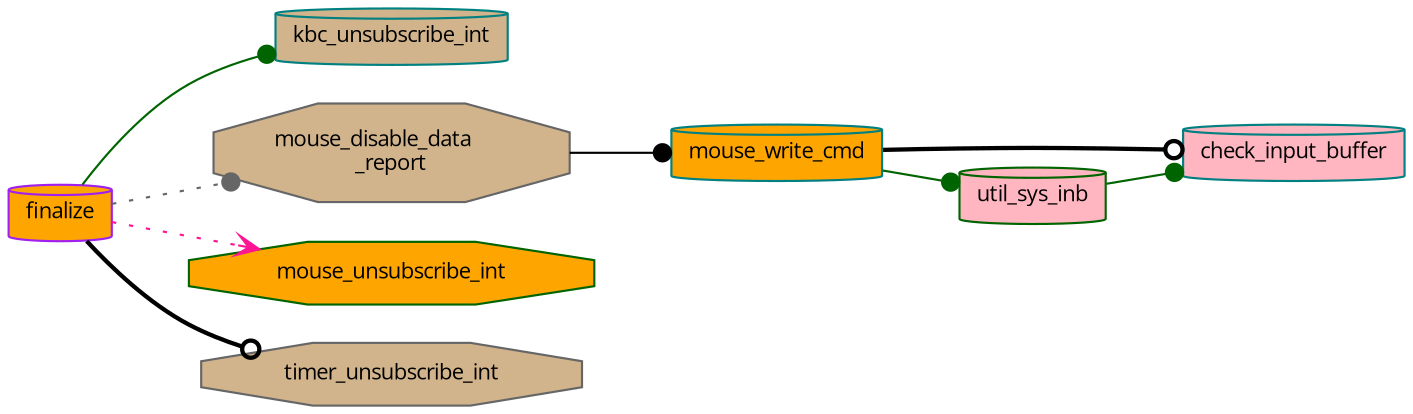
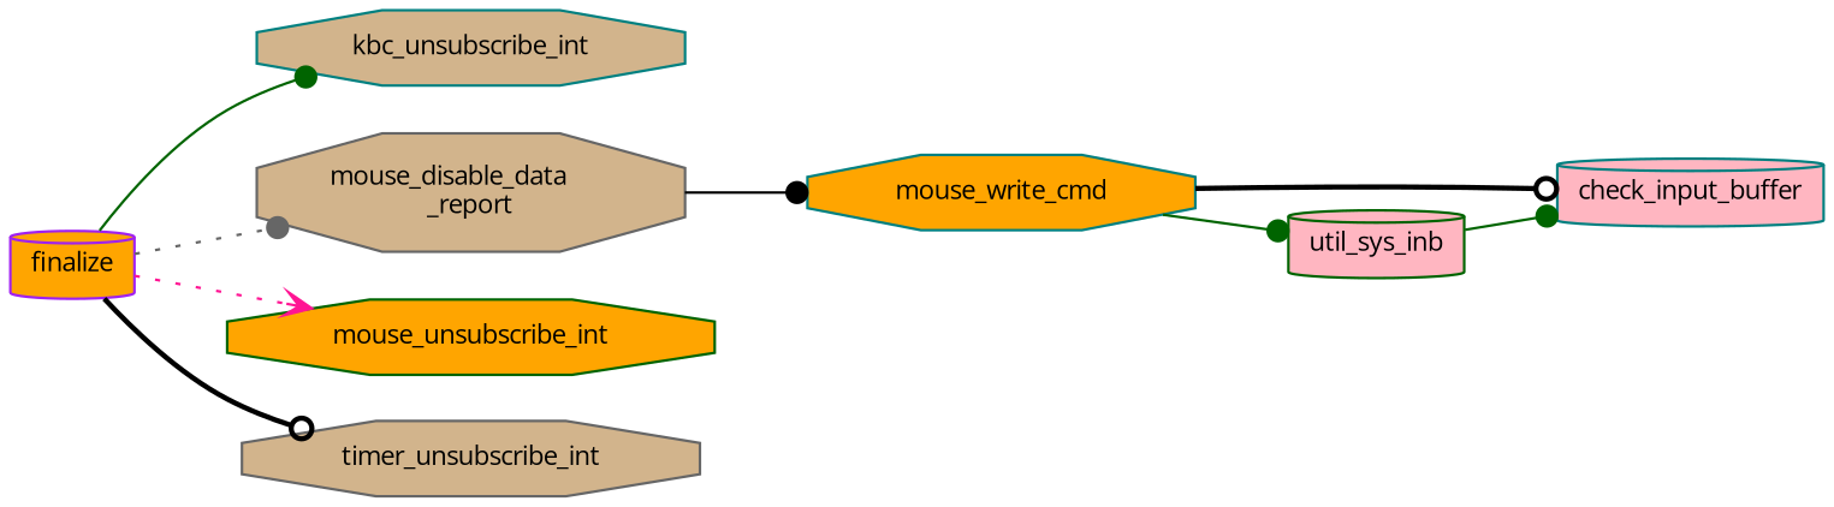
  digraph {
    fontname="Open Sans"
    rankdir=LR
    node [color=teal fillcolor=orange fontname="Open Sans" fontsize=10 shape=octagon style=filled]
    edge [arrowhead=dot color=darkgreen fontname="Open Sans" fontsize=10 labelfontname=Helvetica labelfontsize=10 style=solid]
    n1 [color=purple fontcolor=black height=0.2 label=finalize shape=cylinder width=0.4]
-   n2 [fillcolor=tan height=0.2 label=kbc_unsubscribe_int shape=cylinder width=0.4]
+   n2 [fillcolor=tan height=0.2 label=kbc_unsubscribe_int width=0.4]
    n3 [color=gray40 fillcolor=tan height=0.2 label="mouse_disable_data\l_report" width=0.4]
    n4 [color=darkgreen height=0.2 label=mouse_unsubscribe_int width=0.4]
    n5 [color=gray40 fillcolor=tan height=0.2 label=timer_unsubscribe_int width=0.4]
-   n6 [height=0.2 label=mouse_write_cmd shape=cylinder width=0.4]
+   n6 [height=0.2 label=mouse_write_cmd width=0.4]
    n7 [fillcolor=lightpink height=0.2 label=check_input_buffer shape=cylinder width=0.4]
    n8 [color=darkgreen fillcolor=lightpink height=0.2 label=util_sys_inb shape=cylinder width=0.4]
    n1 -> n2
    n1 -> n3 [color=gray40 style=dotted]
    n1 -> n4 [arrowhead=vee color=deeppink style=dotted]
    n1 -> n5 [arrowhead=odot color=black style=bold]
    n3 -> n6 [color=black]
    n6 -> n7 [arrowhead=odot color=black style=bold]
    n6 -> n8
    n8 -> n7
  }
